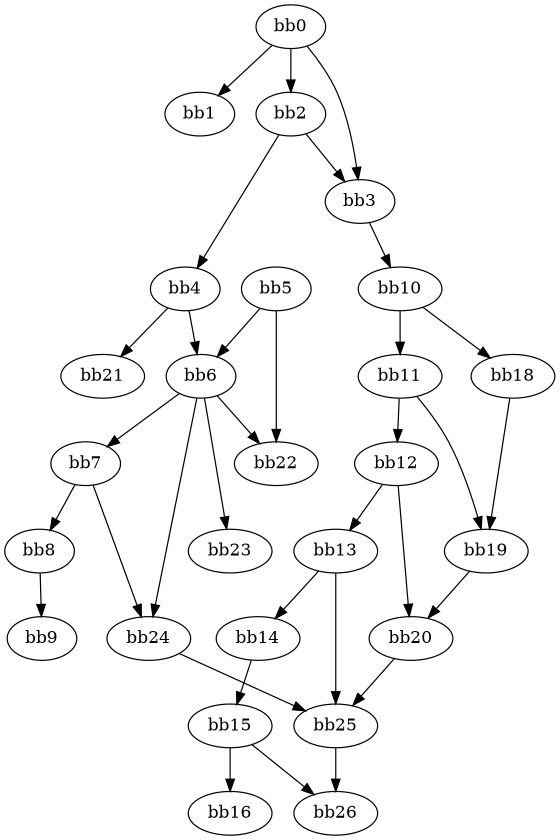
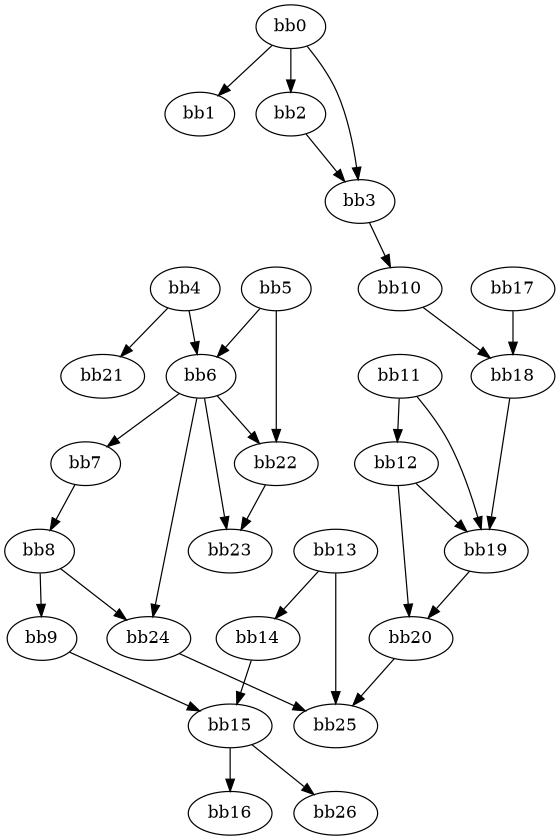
  digraph {
    n1 [label="bb0\l"]
    n2 [label="bb1\l"]
    n3 [label="bb2\l"]
    n4 [label="bb3\l"]
    n5 [label="bb4\l"]
    n6 [label="bb10\l"]
    n7 [label="bb21\l"]
    n8 [label="bb6\l"]
    n9 [label="bb11\l"]
    n10 [label="bb18\l"]
+   n11 [label="bb17\l"]
    n12 [label="bb5\l"]
    n13 [label="bb22\l"]
    n14 [label="bb7\l"]
    n15 [label="bb23\l"]
    n16 [label="bb24\l"]
    n17 [label="bb8\l"]
    n18 [label="bb9\l"]
    n19 [label="bb25\l"]
    n20 [label="bb15\l"]
    n21 [label="bb26\l"]
    n22 [label="bb16\l"]
    n23 [label="bb12\l"]
    n24 [label="bb19\l"]
    n25 [label="bb13\l"]
    n26 [label="bb20\l"]
    n27 [label="bb14\l"]
    n1 -> n2
    n1 -> n3
    n1 -> n4
    n3 -> n4
-   n3 -> n5
    n4 -> n6
    n5 -> n7
    n5 -> n8
-   n6 -> n9
    n6 -> n10
    n8 -> n13
    n8 -> n14
    n8 -> n15
    n8 -> n16
    n9 -> n23
    n9 -> n24
    n10 -> n24
+   n11 -> n10
    n12 -> n8
    n12 -> n13
-   n14 -> n16
+   n13 -> n15
+   n17 -> n16
    n14 -> n17
    n16 -> n19
    n17 -> n18
-   n19 -> n21
+   n18 -> n20
    n20 -> n21
    n20 -> n22
-   n23 -> n25
+   n23 -> n24
    n23 -> n26
    n24 -> n26
    n25 -> n19
    n25 -> n27
    n26 -> n19
    n27 -> n20
  }
